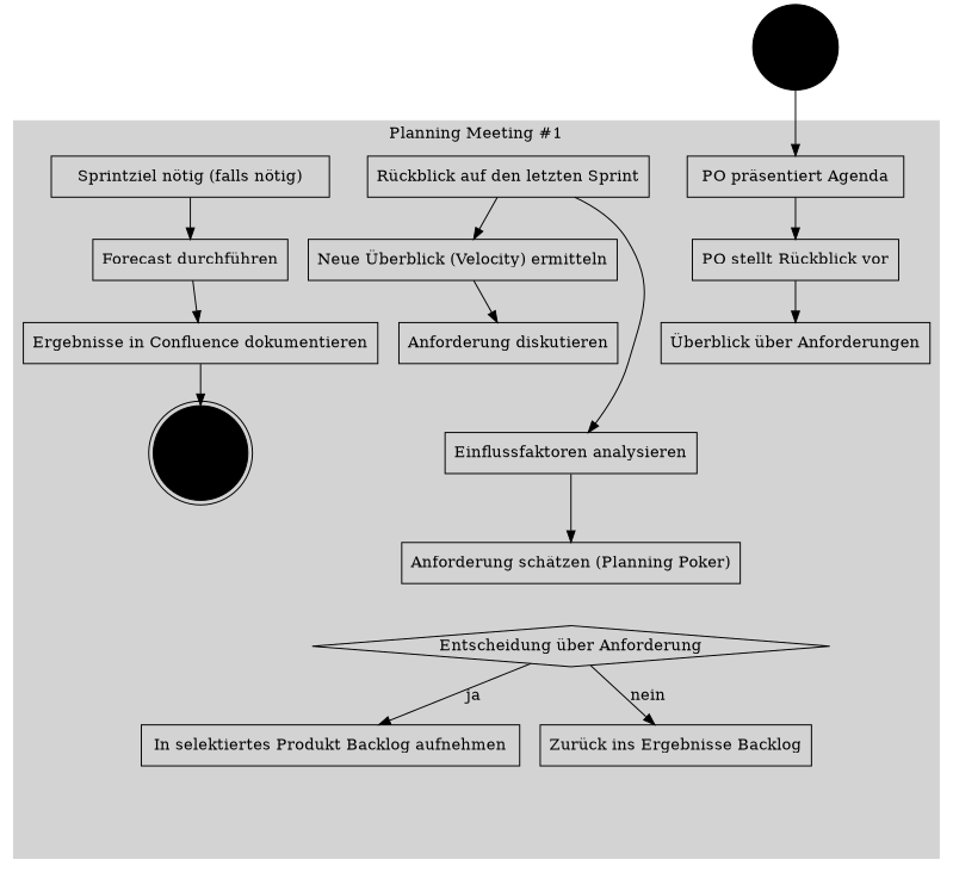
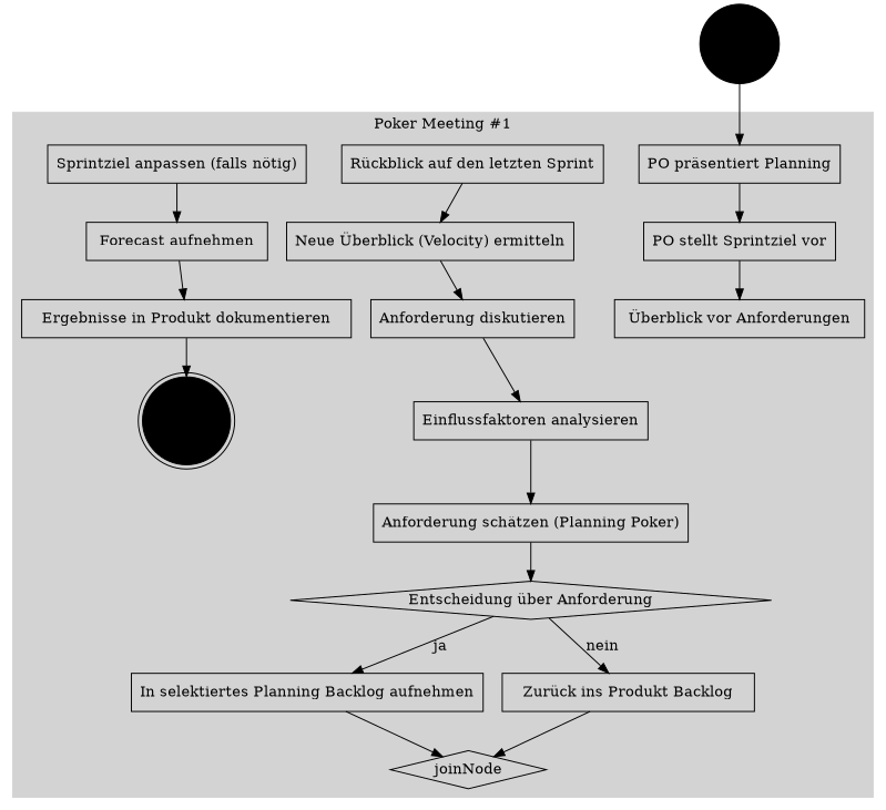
  digraph {
    node [shape=box]
    n1 [fillcolor=black label=Ende shape=doublecircle style=filled width=0.2]
-   n2 [label="PO präsentiert Agenda"]
-   n3 [label="PO stellt Rückblick vor"]
-   n4 [label="Überblick über Anforderungen"]
+   n2 [label="PO präsentiert Planning"]
+   n3 [label="PO stellt Sprintziel vor"]
+   n4 [label="Überblick vor Anforderungen"]
    n5 [label="Rückblick auf den letzten Sprint"]
    n6 [label="Neue Überblick (Velocity) ermitteln"]
    n7 [label="Anforderung diskutieren"]
    n8 [label="Einflussfaktoren analysieren"]
    n9 [label="Anforderung schätzen (Planning Poker)"]
    n10 [label="Entscheidung über Anforderung" shape=diamond]
-   n11 [label="In selektiertes Produkt Backlog aufnehmen"]
-   n12 [label="Zurück ins Ergebnisse Backlog"]
-   n14 [label="Sprintziel nötig (falls nötig)"]
-   n15 [label="Forecast durchführen"]
-   n16 [label="Ergebnisse in Confluence dokumentieren"]
+   n11 [label="In selektiertes Planning Backlog aufnehmen"]
+   n12 [label="Zurück ins Produkt Backlog"]
+   joinNode [shape=diamond]
+   n14 [label="Sprintziel anpassen (falls nötig)"]
+   n15 [label="Forecast aufnehmen"]
+   n16 [label="Ergebnisse in Produkt dokumentieren"]
    n17 [fillcolor=black label=Start shape=circle style=filled width=0.2]
    subgraph cluster_1 {
      color=lightgrey
-     label="Planning Meeting #1"
+     label="Poker Meeting #1"
      style=filled
      n1
      n2
      n3
      n4
      n5
      n6
      n7
      n8
      n9
      n10
      n11
      n12
+     joinNode
      n14
      n15
      n16
    }
    n2 -> n3
    n3 -> n4
    n5 -> n6
    n6 -> n7
-   n5 -> n8
+   n7 -> n8
    n8 -> n9
+   n9 -> n10
    n10 -> n11 [label=ja]
    n10 -> n12 [label=nein]
+   n11 -> joinNode
+   n12 -> joinNode
    n14 -> n15
    n15 -> n16
    n16 -> n1
    n17 -> n2
  }
